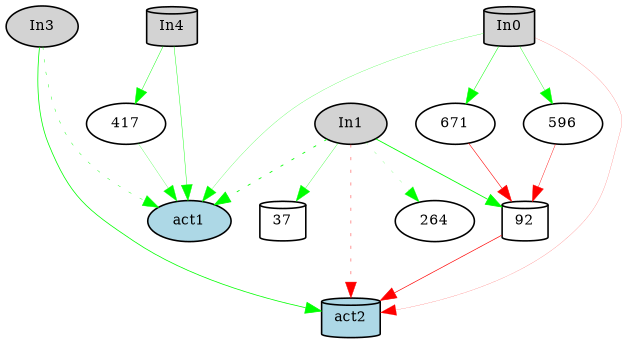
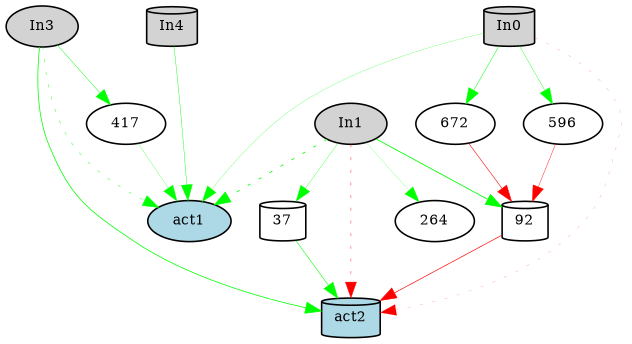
  digraph {
    node [fillcolor=white fontsize=9 shape=ellipse style=filled]
    edge [color=green style=solid]
    In0 [fillcolor=lightgray height=0.2 shape=cylinder width=0.2]
    act1 [fillcolor=lightblue height=0.2 width=0.2]
    act2 [fillcolor=lightblue height=0.2 shape=cylinder width=0.2]
    596 [height=0.2 width=0.2]
-   671 [height=0.2 width=0.2]
+   671 [height=0.2 width=0.2 label=672]
    92 [height=0.2 shape=cylinder width=0.2]
    In1 [fillcolor=lightgray height=0.2 width=0.2]
    37 [height=0.2 shape=cylinder width=0.2]
    264 [height=0.2 width=0.2]
    In3 [fillcolor=lightgray height=0.2 width=0.2]
    In4 [fillcolor=lightgray height=0.2 shape=cylinder width=0.2]
    417 [height=0.2 width=0.2]
    In0 -> act1 [penwidth=0.14938643496443102]
-   In0 -> act2 [color=red penwidth=0.10104629321519862]
+   In0 -> act2 [color=red penwidth=0.10104629321519862 style=dotted]
    In0 -> 596 [penwidth=0.24178574316703125]
    In0 -> 671 [penwidth=0.31303367368231194]
    596 -> 92 [color=red penwidth=0.25899340347922106]
    671 -> 92 [color=red penwidth=0.3571301522397252]
    92 -> act2 [color=red penwidth=0.4198306337497161]
    In1 -> act1 [penwidth=0.5330158490445462 style=dotted]
    In1 -> act2 [color=red penwidth=0.2629310533748737 style=dotted]
    In1 -> 92 [penwidth=0.5299782075590045]
    In1 -> 37 [penwidth=0.19640993130573098]
-   In1 -> 264 [penwidth=0.12209301816814205 style=dotted]
+   In1 -> 264 [penwidth=0.12209301816814205]
+   37 -> act2 [penwidth=0.3544971102541127]
    In3 -> act1 [penwidth=0.2598232285713802 style=dotted]
    In3 -> act2 [penwidth=0.48060488197096385]
    In4 -> act1 [penwidth=0.2649835285948057]
-   In4 -> 417 [penwidth=0.28138006894802203]
+   In3 -> 417 [penwidth=0.28138006894802203]
    417 -> act1 [penwidth=0.16207007993847772]
  }
